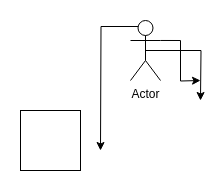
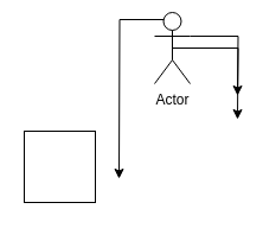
  <mxCell id="0" />
  <mxCell id="1" parent="0" />
  <mxCell id="2" value="" style="whiteSpace=wrap;html=1;aspect=fixed;" parent="1" vertex="1"><mxGeometry x="20" y="110" width="60" height="60" as="geometry" /></mxCell>
  <mxCell id="3" style="edgeStyle=orthogonalEdgeStyle;rounded=0;orthogonalLoop=1;jettySize=auto;html=1;exitX=0.25;exitY=0.1;exitDx=0;exitDy=0;exitPerimeter=0;" parent="1" source="6" edge="1"><mxGeometry relative="1" as="geometry"><mxPoint x="100" y="150" as="targetPoint" /></mxGeometry></mxCell>
  <mxCell id="4" style="edgeStyle=orthogonalEdgeStyle;rounded=0;orthogonalLoop=1;jettySize=auto;html=1;exitX=0.5;exitY=0.5;exitDx=0;exitDy=0;exitPerimeter=0;" parent="1" source="6" edge="1"><mxGeometry relative="1" as="geometry"><mxPoint x="200" y="100" as="targetPoint" /></mxGeometry></mxCell>
  <mxCell id="5" style="edgeStyle=orthogonalEdgeStyle;rounded=0;orthogonalLoop=1;jettySize=auto;html=1;exitX=1;exitY=0.333;exitDx=0;exitDy=0;exitPerimeter=0;" parent="1" source="6" edge="1"><mxGeometry relative="1" as="geometry"><mxPoint x="200" y="80" as="targetPoint" /></mxGeometry></mxCell>
- <mxCell id="6" value="Actor" style="shape=umlActor;verticalLabelPosition=bottom;labelBackgroundColor=#ffffff;verticalAlign=top;html=1;outlineConnect=0;" parent="1" vertex="1"><mxGeometry x="130" y="20" width="30" height="60" as="geometry" /></mxCell>
+ <mxCell id="6" value="Actor" style="shape=umlActor;verticalLabelPosition=bottom;labelBackgroundColor=#ffffff;verticalAlign=top;html=1;outlineConnect=0;" parent="1" vertex="1"><mxGeometry x="130" y="10" width="30" height="60" as="geometry" /></mxCell>
